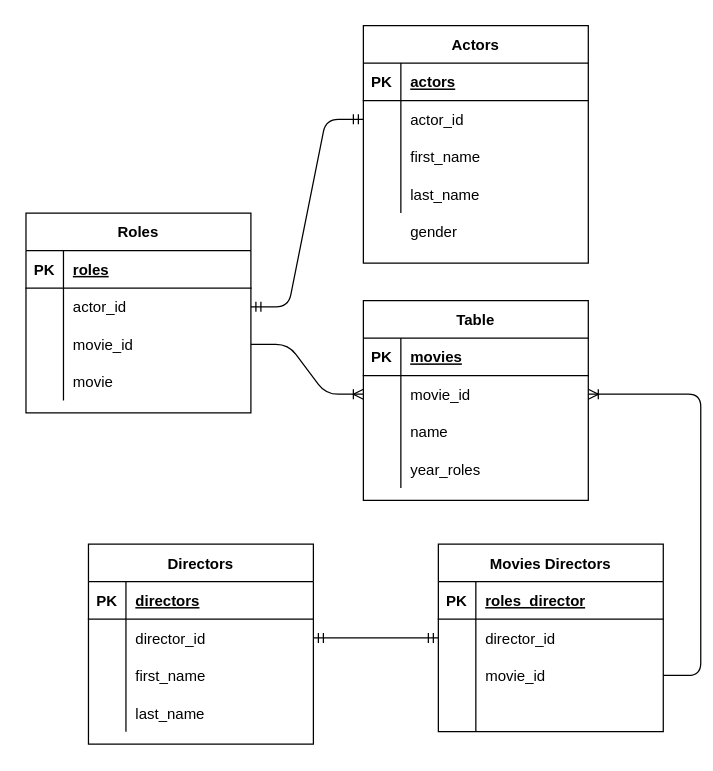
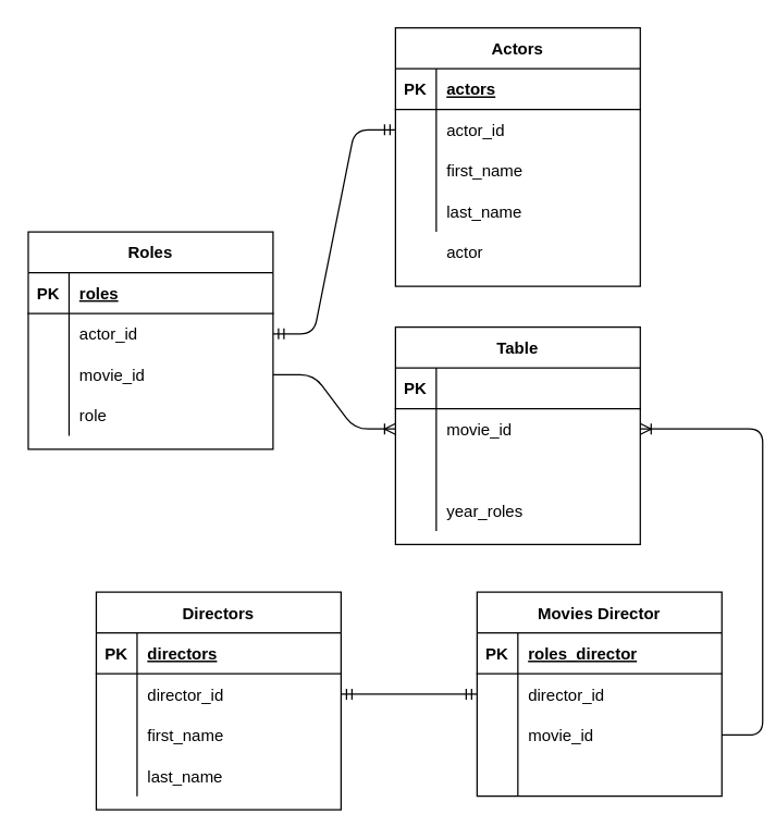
  <mxCell id="0" />
  <mxCell id="1" parent="0" />
  <mxCell id="2" value="" style="group" vertex="1" connectable="0" parent="1"><mxGeometry x="290" y="20" width="180" height="190" as="geometry" /></mxCell>
  <mxCell id="3" value="Actors" style="shape=table;startSize=30;container=1;collapsible=1;childLayout=tableLayout;fixedRows=1;rowLines=0;fontStyle=1;align=center;resizeLast=1;" vertex="1" parent="2"><mxGeometry width="180" height="190" as="geometry" /></mxCell>
  <mxCell id="4" value="" style="shape=partialRectangle;collapsible=0;dropTarget=0;pointerEvents=0;fillColor=none;top=0;left=0;bottom=1;right=0;points=[[0,0.5],[1,0.5]];portConstraint=eastwest;" vertex="1" parent="3"><mxGeometry y="30" width="180" height="30" as="geometry" /></mxCell>
  <mxCell id="5" value="PK" style="shape=partialRectangle;connectable=0;fillColor=none;top=0;left=0;bottom=0;right=0;fontStyle=1;overflow=hidden;" vertex="1" parent="4"><mxGeometry width="30" height="30" as="geometry" /></mxCell>
  <mxCell id="6" value="actors" style="shape=partialRectangle;connectable=0;fillColor=none;top=0;left=0;bottom=0;right=0;align=left;spacingLeft=6;fontStyle=5;overflow=hidden;" vertex="1" parent="4"><mxGeometry x="30" width="150" height="30" as="geometry" /></mxCell>
  <mxCell id="7" value="" style="shape=partialRectangle;collapsible=0;dropTarget=0;pointerEvents=0;fillColor=none;top=0;left=0;bottom=0;right=0;points=[[0,0.5],[1,0.5]];portConstraint=eastwest;" vertex="1" parent="3"><mxGeometry y="60" width="180" height="30" as="geometry" /></mxCell>
  <mxCell id="8" value="" style="shape=partialRectangle;connectable=0;fillColor=none;top=0;left=0;bottom=0;right=0;editable=1;overflow=hidden;" vertex="1" parent="7"><mxGeometry width="30" height="30" as="geometry" /></mxCell>
  <mxCell id="9" value="actor_id" style="shape=partialRectangle;connectable=0;fillColor=none;top=0;left=0;bottom=0;right=0;align=left;spacingLeft=6;overflow=hidden;" vertex="1" parent="7"><mxGeometry x="30" width="150" height="30" as="geometry" /></mxCell>
  <mxCell id="10" value="" style="shape=partialRectangle;collapsible=0;dropTarget=0;pointerEvents=0;fillColor=none;top=0;left=0;bottom=0;right=0;points=[[0,0.5],[1,0.5]];portConstraint=eastwest;" vertex="1" parent="3"><mxGeometry y="90" width="180" height="30" as="geometry" /></mxCell>
  <mxCell id="11" value="" style="shape=partialRectangle;connectable=0;fillColor=none;top=0;left=0;bottom=0;right=0;editable=1;overflow=hidden;" vertex="1" parent="10"><mxGeometry width="30" height="30" as="geometry" /></mxCell>
  <mxCell id="12" value="first_name" style="shape=partialRectangle;connectable=0;fillColor=none;top=0;left=0;bottom=0;right=0;align=left;spacingLeft=6;overflow=hidden;" vertex="1" parent="10"><mxGeometry x="30" width="150" height="30" as="geometry" /></mxCell>
  <mxCell id="13" value="" style="shape=partialRectangle;collapsible=0;dropTarget=0;pointerEvents=0;fillColor=none;top=0;left=0;bottom=0;right=0;points=[[0,0.5],[1,0.5]];portConstraint=eastwest;" vertex="1" parent="3"><mxGeometry y="120" width="180" height="30" as="geometry" /></mxCell>
  <mxCell id="14" value="" style="shape=partialRectangle;connectable=0;fillColor=none;top=0;left=0;bottom=0;right=0;editable=1;overflow=hidden;" vertex="1" parent="13"><mxGeometry width="30" height="30" as="geometry" /></mxCell>
  <mxCell id="15" value="last_name" style="shape=partialRectangle;connectable=0;fillColor=none;top=0;left=0;bottom=0;right=0;align=left;spacingLeft=6;overflow=hidden;" vertex="1" parent="13"><mxGeometry x="30" width="150" height="30" as="geometry" /></mxCell>
- <mxCell id="16" value="gender" style="shape=partialRectangle;connectable=0;fillColor=none;top=0;left=0;bottom=0;right=0;align=left;spacingLeft=6;overflow=hidden;" vertex="1" parent="2"><mxGeometry x="30" y="150" width="150" height="30" as="geometry" /></mxCell>
+ <mxCell id="16" value="actor" style="shape=partialRectangle;connectable=0;fillColor=none;top=0;left=0;bottom=0;right=0;align=left;spacingLeft=6;overflow=hidden;" vertex="1" parent="2"><mxGeometry x="30" y="150" width="150" height="30" as="geometry" /></mxCell>
  <mxCell id="17" value="Directors" style="shape=table;startSize=30;container=1;collapsible=1;childLayout=tableLayout;fixedRows=1;rowLines=0;fontStyle=1;align=center;resizeLast=1;" vertex="1" parent="1"><mxGeometry x="70" y="435" width="180" height="160" as="geometry" /></mxCell>
  <mxCell id="18" value="" style="shape=partialRectangle;collapsible=0;dropTarget=0;pointerEvents=0;fillColor=none;top=0;left=0;bottom=1;right=0;points=[[0,0.5],[1,0.5]];portConstraint=eastwest;" vertex="1" parent="17"><mxGeometry y="30" width="180" height="30" as="geometry" /></mxCell>
  <mxCell id="19" value="PK" style="shape=partialRectangle;connectable=0;fillColor=none;top=0;left=0;bottom=0;right=0;fontStyle=1;overflow=hidden;" vertex="1" parent="18"><mxGeometry width="30" height="30" as="geometry" /></mxCell>
  <mxCell id="20" value="directors" style="shape=partialRectangle;connectable=0;fillColor=none;top=0;left=0;bottom=0;right=0;align=left;spacingLeft=6;fontStyle=5;overflow=hidden;" vertex="1" parent="18"><mxGeometry x="30" width="150" height="30" as="geometry" /></mxCell>
  <mxCell id="21" value="" style="shape=partialRectangle;collapsible=0;dropTarget=0;pointerEvents=0;fillColor=none;top=0;left=0;bottom=0;right=0;points=[[0,0.5],[1,0.5]];portConstraint=eastwest;" vertex="1" parent="17"><mxGeometry y="60" width="180" height="30" as="geometry" /></mxCell>
  <mxCell id="22" value="" style="shape=partialRectangle;connectable=0;fillColor=none;top=0;left=0;bottom=0;right=0;editable=1;overflow=hidden;" vertex="1" parent="21"><mxGeometry width="30" height="30" as="geometry" /></mxCell>
  <mxCell id="23" value="director_id" style="shape=partialRectangle;connectable=0;fillColor=none;top=0;left=0;bottom=0;right=0;align=left;spacingLeft=6;overflow=hidden;" vertex="1" parent="21"><mxGeometry x="30" width="150" height="30" as="geometry" /></mxCell>
  <mxCell id="24" value="" style="shape=partialRectangle;collapsible=0;dropTarget=0;pointerEvents=0;fillColor=none;top=0;left=0;bottom=0;right=0;points=[[0,0.5],[1,0.5]];portConstraint=eastwest;" vertex="1" parent="17"><mxGeometry y="90" width="180" height="30" as="geometry" /></mxCell>
  <mxCell id="25" value="" style="shape=partialRectangle;connectable=0;fillColor=none;top=0;left=0;bottom=0;right=0;editable=1;overflow=hidden;" vertex="1" parent="24"><mxGeometry width="30" height="30" as="geometry" /></mxCell>
  <mxCell id="26" value="first_name" style="shape=partialRectangle;connectable=0;fillColor=none;top=0;left=0;bottom=0;right=0;align=left;spacingLeft=6;overflow=hidden;" vertex="1" parent="24"><mxGeometry x="30" width="150" height="30" as="geometry" /></mxCell>
  <mxCell id="27" value="" style="shape=partialRectangle;collapsible=0;dropTarget=0;pointerEvents=0;fillColor=none;top=0;left=0;bottom=0;right=0;points=[[0,0.5],[1,0.5]];portConstraint=eastwest;" vertex="1" parent="17"><mxGeometry y="120" width="180" height="30" as="geometry" /></mxCell>
  <mxCell id="28" value="" style="shape=partialRectangle;connectable=0;fillColor=none;top=0;left=0;bottom=0;right=0;editable=1;overflow=hidden;" vertex="1" parent="27"><mxGeometry width="30" height="30" as="geometry" /></mxCell>
  <mxCell id="29" value="last_name" style="shape=partialRectangle;connectable=0;fillColor=none;top=0;left=0;bottom=0;right=0;align=left;spacingLeft=6;overflow=hidden;" vertex="1" parent="27"><mxGeometry x="30" width="150" height="30" as="geometry" /></mxCell>
  <mxCell id="30" value="Table" style="shape=table;startSize=30;container=1;collapsible=1;childLayout=tableLayout;fixedRows=1;rowLines=0;fontStyle=1;align=center;resizeLast=1;" vertex="1" parent="1"><mxGeometry x="290" y="240" width="180" height="160" as="geometry" /></mxCell>
  <mxCell id="31" value="" style="shape=partialRectangle;collapsible=0;dropTarget=0;pointerEvents=0;fillColor=none;top=0;left=0;bottom=1;right=0;points=[[0,0.5],[1,0.5]];portConstraint=eastwest;" vertex="1" parent="30"><mxGeometry y="30" width="180" height="30" as="geometry" /></mxCell>
  <mxCell id="32" value="PK" style="shape=partialRectangle;connectable=0;fillColor=none;top=0;left=0;bottom=0;right=0;fontStyle=1;overflow=hidden;" vertex="1" parent="31"><mxGeometry width="30" height="30" as="geometry" /></mxCell>
- <mxCell id="33" value="movies" style="shape=partialRectangle;connectable=0;fillColor=none;top=0;left=0;bottom=0;right=0;align=left;spacingLeft=6;fontStyle=5;overflow=hidden;" vertex="1" parent="31"><mxGeometry x="30" width="150" height="30" as="geometry" /></mxCell>
  <mxCell id="34" value="" style="shape=partialRectangle;collapsible=0;dropTarget=0;pointerEvents=0;fillColor=none;top=0;left=0;bottom=0;right=0;points=[[0,0.5],[1,0.5]];portConstraint=eastwest;" vertex="1" parent="30"><mxGeometry y="60" width="180" height="30" as="geometry" /></mxCell>
  <mxCell id="35" value="" style="shape=partialRectangle;connectable=0;fillColor=none;top=0;left=0;bottom=0;right=0;editable=1;overflow=hidden;" vertex="1" parent="34"><mxGeometry width="30" height="30" as="geometry" /></mxCell>
  <mxCell id="36" value="movie_id" style="shape=partialRectangle;connectable=0;fillColor=none;top=0;left=0;bottom=0;right=0;align=left;spacingLeft=6;overflow=hidden;" vertex="1" parent="34"><mxGeometry x="30" width="150" height="30" as="geometry" /></mxCell>
  <mxCell id="37" value="" style="shape=partialRectangle;collapsible=0;dropTarget=0;pointerEvents=0;fillColor=none;top=0;left=0;bottom=0;right=0;points=[[0,0.5],[1,0.5]];portConstraint=eastwest;" vertex="1" parent="30"><mxGeometry y="90" width="180" height="30" as="geometry" /></mxCell>
  <mxCell id="38" value="" style="shape=partialRectangle;connectable=0;fillColor=none;top=0;left=0;bottom=0;right=0;editable=1;overflow=hidden;" vertex="1" parent="37"><mxGeometry width="30" height="30" as="geometry" /></mxCell>
- <mxCell id="39" value="name" style="shape=partialRectangle;connectable=0;fillColor=none;top=0;left=0;bottom=0;right=0;align=left;spacingLeft=6;overflow=hidden;" vertex="1" parent="37"><mxGeometry x="30" width="150" height="30" as="geometry" /></mxCell>
  <mxCell id="40" value="" style="shape=partialRectangle;collapsible=0;dropTarget=0;pointerEvents=0;fillColor=none;top=0;left=0;bottom=0;right=0;points=[[0,0.5],[1,0.5]];portConstraint=eastwest;" vertex="1" parent="30"><mxGeometry y="120" width="180" height="30" as="geometry" /></mxCell>
  <mxCell id="41" value="" style="shape=partialRectangle;connectable=0;fillColor=none;top=0;left=0;bottom=0;right=0;editable=1;overflow=hidden;" vertex="1" parent="40"><mxGeometry width="30" height="30" as="geometry" /></mxCell>
  <mxCell id="42" value="year_roles" style="shape=partialRectangle;connectable=0;fillColor=none;top=0;left=0;bottom=0;right=0;align=left;spacingLeft=6;overflow=hidden;" vertex="1" parent="40"><mxGeometry x="30" width="150" height="30" as="geometry" /></mxCell>
  <mxCell id="43" style="edgeStyle=orthogonalEdgeStyle;rounded=0;orthogonalLoop=1;jettySize=auto;html=1;exitX=1;exitY=0.5;exitDx=0;exitDy=0;" edge="1" parent="30" source="34" target="34"><mxGeometry relative="1" as="geometry" /></mxCell>
  <mxCell id="44" value="Roles" style="shape=table;startSize=30;container=1;collapsible=1;childLayout=tableLayout;fixedRows=1;rowLines=0;fontStyle=1;align=center;resizeLast=1;" vertex="1" parent="1"><mxGeometry x="20" y="170" width="180" height="160" as="geometry" /></mxCell>
  <mxCell id="45" value="" style="shape=partialRectangle;collapsible=0;dropTarget=0;pointerEvents=0;fillColor=none;top=0;left=0;bottom=1;right=0;points=[[0,0.5],[1,0.5]];portConstraint=eastwest;" vertex="1" parent="44"><mxGeometry y="30" width="180" height="30" as="geometry" /></mxCell>
  <mxCell id="46" value="PK" style="shape=partialRectangle;connectable=0;fillColor=none;top=0;left=0;bottom=0;right=0;fontStyle=1;overflow=hidden;" vertex="1" parent="45"><mxGeometry width="30" height="30" as="geometry" /></mxCell>
  <mxCell id="47" value="roles" style="shape=partialRectangle;connectable=0;fillColor=none;top=0;left=0;bottom=0;right=0;align=left;spacingLeft=6;fontStyle=5;overflow=hidden;" vertex="1" parent="45"><mxGeometry x="30" width="150" height="30" as="geometry" /></mxCell>
  <mxCell id="48" value="" style="shape=partialRectangle;collapsible=0;dropTarget=0;pointerEvents=0;fillColor=none;top=0;left=0;bottom=0;right=0;points=[[0,0.5],[1,0.5]];portConstraint=eastwest;" vertex="1" parent="44"><mxGeometry y="60" width="180" height="30" as="geometry" /></mxCell>
  <mxCell id="49" value="" style="shape=partialRectangle;connectable=0;fillColor=none;top=0;left=0;bottom=0;right=0;editable=1;overflow=hidden;" vertex="1" parent="48"><mxGeometry width="30" height="30" as="geometry" /></mxCell>
  <mxCell id="50" value="actor_id" style="shape=partialRectangle;connectable=0;fillColor=none;top=0;left=0;bottom=0;right=0;align=left;spacingLeft=6;overflow=hidden;" vertex="1" parent="48"><mxGeometry x="30" width="150" height="30" as="geometry" /></mxCell>
  <mxCell id="51" value="" style="shape=partialRectangle;collapsible=0;dropTarget=0;pointerEvents=0;fillColor=none;top=0;left=0;bottom=0;right=0;points=[[0,0.5],[1,0.5]];portConstraint=eastwest;" vertex="1" parent="44"><mxGeometry y="90" width="180" height="30" as="geometry" /></mxCell>
  <mxCell id="52" value="" style="shape=partialRectangle;connectable=0;fillColor=none;top=0;left=0;bottom=0;right=0;editable=1;overflow=hidden;" vertex="1" parent="51"><mxGeometry width="30" height="30" as="geometry" /></mxCell>
  <mxCell id="53" value="movie_id" style="shape=partialRectangle;connectable=0;fillColor=none;top=0;left=0;bottom=0;right=0;align=left;spacingLeft=6;overflow=hidden;" vertex="1" parent="51"><mxGeometry x="30" width="150" height="30" as="geometry" /></mxCell>
  <mxCell id="54" value="" style="shape=partialRectangle;collapsible=0;dropTarget=0;pointerEvents=0;fillColor=none;top=0;left=0;bottom=0;right=0;points=[[0,0.5],[1,0.5]];portConstraint=eastwest;" vertex="1" parent="44"><mxGeometry y="120" width="180" height="30" as="geometry" /></mxCell>
  <mxCell id="55" value="" style="shape=partialRectangle;connectable=0;fillColor=none;top=0;left=0;bottom=0;right=0;editable=1;overflow=hidden;" vertex="1" parent="54"><mxGeometry width="30" height="30" as="geometry" /></mxCell>
- <mxCell id="56" value="movie" style="shape=partialRectangle;connectable=0;fillColor=none;top=0;left=0;bottom=0;right=0;align=left;spacingLeft=6;overflow=hidden;" vertex="1" parent="54"><mxGeometry x="30" width="150" height="30" as="geometry" /></mxCell>
+ <mxCell id="56" value="role" style="shape=partialRectangle;connectable=0;fillColor=none;top=0;left=0;bottom=0;right=0;align=left;spacingLeft=6;overflow=hidden;" vertex="1" parent="54"><mxGeometry x="30" width="150" height="30" as="geometry" /></mxCell>
  <mxCell id="57" value="" style="edgeStyle=entityRelationEdgeStyle;fontSize=12;html=1;endArrow=ERmandOne;startArrow=ERmandOne;" edge="1" parent="1" source="48" target="7"><mxGeometry width="100" height="100" relative="1" as="geometry"><mxPoint x="350" y="440" as="sourcePoint" /><mxPoint x="450" y="340" as="targetPoint" /></mxGeometry></mxCell>
- <mxCell id="58" value="Movies Directors" style="shape=table;startSize=30;container=1;collapsible=1;childLayout=tableLayout;fixedRows=1;rowLines=0;fontStyle=1;align=center;resizeLast=1;" vertex="1" parent="1"><mxGeometry x="350" y="435" width="180" height="150" as="geometry" /></mxCell>
+ <mxCell id="58" value="Movies Director" style="shape=table;startSize=30;container=1;collapsible=1;childLayout=tableLayout;fixedRows=1;rowLines=0;fontStyle=1;align=center;resizeLast=1;" vertex="1" parent="1"><mxGeometry x="350" y="435" width="180" height="150" as="geometry" /></mxCell>
  <mxCell id="59" value="" style="shape=partialRectangle;collapsible=0;dropTarget=0;pointerEvents=0;fillColor=none;top=0;left=0;bottom=1;right=0;points=[[0,0.5],[1,0.5]];portConstraint=eastwest;" vertex="1" parent="58"><mxGeometry y="30" width="180" height="30" as="geometry" /></mxCell>
  <mxCell id="60" value="PK" style="shape=partialRectangle;connectable=0;fillColor=none;top=0;left=0;bottom=0;right=0;fontStyle=1;overflow=hidden;" vertex="1" parent="59"><mxGeometry width="30" height="30" as="geometry" /></mxCell>
  <mxCell id="61" value="roles_director" style="shape=partialRectangle;connectable=0;fillColor=none;top=0;left=0;bottom=0;right=0;align=left;spacingLeft=6;fontStyle=5;overflow=hidden;" vertex="1" parent="59"><mxGeometry x="30" width="150" height="30" as="geometry" /></mxCell>
  <mxCell id="62" value="" style="shape=partialRectangle;collapsible=0;dropTarget=0;pointerEvents=0;fillColor=none;top=0;left=0;bottom=0;right=0;points=[[0,0.5],[1,0.5]];portConstraint=eastwest;" vertex="1" parent="58"><mxGeometry y="60" width="180" height="30" as="geometry" /></mxCell>
  <mxCell id="63" value="" style="shape=partialRectangle;connectable=0;fillColor=none;top=0;left=0;bottom=0;right=0;editable=1;overflow=hidden;" vertex="1" parent="62"><mxGeometry width="30" height="30" as="geometry" /></mxCell>
  <mxCell id="64" value="director_id" style="shape=partialRectangle;connectable=0;fillColor=none;top=0;left=0;bottom=0;right=0;align=left;spacingLeft=6;overflow=hidden;" vertex="1" parent="62"><mxGeometry x="30" width="150" height="30" as="geometry" /></mxCell>
  <mxCell id="65" value="" style="shape=partialRectangle;collapsible=0;dropTarget=0;pointerEvents=0;fillColor=none;top=0;left=0;bottom=0;right=0;points=[[0,0.5],[1,0.5]];portConstraint=eastwest;" vertex="1" parent="58"><mxGeometry y="90" width="180" height="30" as="geometry" /></mxCell>
  <mxCell id="66" value="" style="shape=partialRectangle;connectable=0;fillColor=none;top=0;left=0;bottom=0;right=0;editable=1;overflow=hidden;" vertex="1" parent="65"><mxGeometry width="30" height="30" as="geometry" /></mxCell>
  <mxCell id="67" value="movie_id" style="shape=partialRectangle;connectable=0;fillColor=none;top=0;left=0;bottom=0;right=0;align=left;spacingLeft=6;overflow=hidden;" vertex="1" parent="65"><mxGeometry x="30" width="150" height="30" as="geometry" /></mxCell>
  <mxCell id="68" value="" style="shape=partialRectangle;collapsible=0;dropTarget=0;pointerEvents=0;fillColor=none;top=0;left=0;bottom=0;right=0;points=[[0,0.5],[1,0.5]];portConstraint=eastwest;" vertex="1" parent="58"><mxGeometry y="120" width="180" height="30" as="geometry" /></mxCell>
  <mxCell id="69" value="" style="shape=partialRectangle;connectable=0;fillColor=none;top=0;left=0;bottom=0;right=0;editable=1;overflow=hidden;" vertex="1" parent="68"><mxGeometry width="30" height="30" as="geometry" /></mxCell>
  <mxCell id="70" value="" style="shape=partialRectangle;connectable=0;fillColor=none;top=0;left=0;bottom=0;right=0;align=left;spacingLeft=6;overflow=hidden;" vertex="1" parent="68"><mxGeometry x="30" width="150" height="30" as="geometry" /></mxCell>
  <mxCell id="71" value="" style="edgeStyle=entityRelationEdgeStyle;fontSize=12;html=1;endArrow=ERmandOne;startArrow=ERmandOne;" edge="1" parent="1" source="62" target="21"><mxGeometry width="100" height="100" relative="1" as="geometry"><mxPoint x="350" y="440" as="sourcePoint" /><mxPoint x="450" y="340" as="targetPoint" /></mxGeometry></mxCell>
  <mxCell id="72" value="" style="edgeStyle=entityRelationEdgeStyle;fontSize=12;html=1;endArrow=ERoneToMany;" edge="1" parent="1" source="65" target="34"><mxGeometry width="100" height="100" relative="1" as="geometry"><mxPoint x="210" y="550" as="sourcePoint" /><mxPoint x="270" y="315" as="targetPoint" /></mxGeometry></mxCell>
  <mxCell id="73" value="" style="edgeStyle=entityRelationEdgeStyle;fontSize=12;html=1;endArrow=ERoneToMany;" edge="1" parent="1" source="51" target="34"><mxGeometry width="100" height="100" relative="1" as="geometry"><mxPoint x="350" y="440" as="sourcePoint" /><mxPoint x="450" y="340" as="targetPoint" /></mxGeometry></mxCell>
